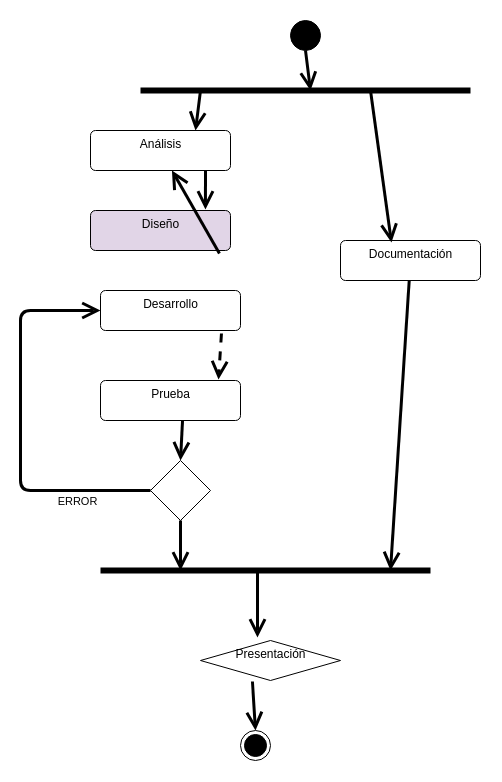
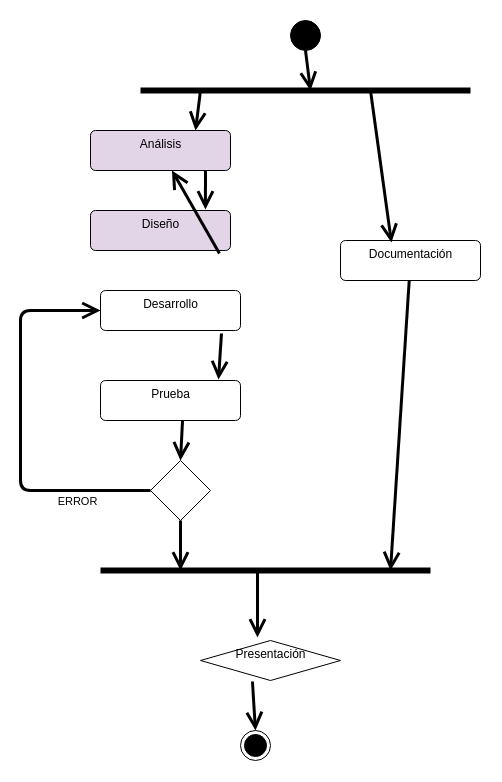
  <mxCell id="0" />
  <mxCell id="1" parent="0" />
- <mxCell id="2" value="Análisis" style="html=1;align=center;verticalAlign=top;rounded=1;absoluteArcSize=1;arcSize=10;dashed=0;" vertex="1" parent="1"><mxGeometry x="90" y="130" width="140" height="40" as="geometry" /></mxCell>
+ <mxCell id="2" value="Análisis" style="html=1;align=center;verticalAlign=top;rounded=1;absoluteArcSize=1;arcSize=10;dashed=0;fillColor=#e1d5e7;" vertex="1" parent="1"><mxGeometry x="90" y="130" width="140" height="40" as="geometry" /></mxCell>
  <mxCell id="3" value="Diseño" style="html=1;align=center;verticalAlign=top;rounded=1;absoluteArcSize=1;arcSize=10;dashed=0;fillColor=#e1d5e7;" vertex="1" parent="1"><mxGeometry x="90" y="210" width="140" height="40" as="geometry" /></mxCell>
  <mxCell id="4" value="Desarrollo" style="html=1;align=center;verticalAlign=top;rounded=1;absoluteArcSize=1;arcSize=10;dashed=0;" vertex="1" parent="1"><mxGeometry x="100" y="290" width="140" height="40" as="geometry" /></mxCell>
  <mxCell id="5" value="Prueba" style="html=1;align=center;verticalAlign=top;rounded=1;absoluteArcSize=1;arcSize=10;dashed=0;" vertex="1" parent="1"><mxGeometry x="100" y="380" width="140" height="40" as="geometry" /></mxCell>
  <mxCell id="6" value="" style="shape=ellipse;html=1;fillColor=#000000;fontSize=18;fontColor=#ffffff;" vertex="1" parent="1"><mxGeometry x="290" y="20" width="30" height="30" as="geometry" /></mxCell>
  <mxCell id="7" value="Documentación" style="html=1;align=center;verticalAlign=top;rounded=1;absoluteArcSize=1;arcSize=10;dashed=0;" vertex="1" parent="1"><mxGeometry x="340" y="240" width="140" height="40" as="geometry" /></mxCell>
  <mxCell id="8" value="" style="endArrow=none;html=1;strokeWidth=6;" edge="1" parent="1"><mxGeometry width="50" height="50" relative="1" as="geometry"><mxPoint x="140" y="90" as="sourcePoint" /><mxPoint x="470" y="90" as="targetPoint" /></mxGeometry></mxCell>
  <mxCell id="9" value="" style="edgeStyle=none;html=1;endArrow=open;endSize=12;strokeWidth=3;verticalAlign=bottom;exitX=0.5;exitY=1;exitDx=0;exitDy=0;" edge="1" parent="1" source="6"><mxGeometry x="0.125" y="50" width="160" relative="1" as="geometry"><mxPoint x="250" y="270" as="sourcePoint" /><mxPoint x="310" y="90" as="targetPoint" /><mxPoint as="offset" /></mxGeometry></mxCell>
  <mxCell id="10" value="" style="edgeStyle=none;html=1;endArrow=open;endSize=12;strokeWidth=3;verticalAlign=bottom;entryX=0.75;entryY=0;entryDx=0;entryDy=0;" edge="1" parent="1" target="2"><mxGeometry x="0.125" y="50" width="160" relative="1" as="geometry"><mxPoint x="200" y="90" as="sourcePoint" /><mxPoint x="320" y="100" as="targetPoint" /><mxPoint as="offset" /></mxGeometry></mxCell>
  <mxCell id="11" value="" style="edgeStyle=none;html=1;endArrow=open;endSize=12;strokeWidth=3;verticalAlign=bottom;entryX=0.364;entryY=0.05;entryDx=0;entryDy=0;entryPerimeter=0;" edge="1" parent="1" target="7"><mxGeometry x="0.125" y="50" width="160" relative="1" as="geometry"><mxPoint x="370" y="90" as="sourcePoint" /><mxPoint x="330" y="110" as="targetPoint" /><mxPoint as="offset" /></mxGeometry></mxCell>
  <mxCell id="12" value="" style="edgeStyle=none;html=1;endArrow=open;endSize=12;strokeWidth=3;verticalAlign=bottom;entryX=0.821;entryY=-0.025;entryDx=0;entryDy=0;entryPerimeter=0;" edge="1" parent="1" target="3"><mxGeometry x="0.125" y="50" width="160" relative="1" as="geometry"><mxPoint x="205" y="170" as="sourcePoint" /><mxPoint x="205" y="140" as="targetPoint" /><mxPoint as="offset" /></mxGeometry></mxCell>
  <mxCell id="13" value="ERROR" style="edgeStyle=orthogonalEdgeStyle;html=1;endArrow=open;endSize=12;strokeWidth=3;verticalAlign=bottom;exitX=0;exitY=0.5;exitDx=0;exitDy=0;entryX=0;entryY=0.5;entryDx=0;entryDy=0;" edge="1" parent="1" source="16" target="4"><mxGeometry x="-0.625" y="20" width="160" relative="1" as="geometry"><mxPoint x="380" y="460" as="sourcePoint" /><mxPoint x="540" y="460" as="targetPoint" /><Array as="points"><mxPoint x="20" y="490" /><mxPoint x="20" y="310" /></Array><mxPoint as="offset" /></mxGeometry></mxCell>
  <mxCell id="14" value="" style="edgeStyle=none;html=1;endArrow=open;endSize=12;strokeWidth=3;verticalAlign=bottom;exitX=0.921;exitY=1.075;exitDx=0;exitDy=0;exitPerimeter=0;" edge="1" parent="1" source="3" target="2"><mxGeometry x="0.125" y="50" width="160" relative="1" as="geometry"><mxPoint x="215" y="180" as="sourcePoint" /><mxPoint x="214.94" y="219" as="targetPoint" /><mxPoint as="offset" /></mxGeometry></mxCell>
- <mxCell id="15" value="" style="edgeStyle=none;html=1;endArrow=open;endSize=12;strokeWidth=3;verticalAlign=bottom;entryX=0.843;entryY=-0.025;entryDx=0;entryDy=0;entryPerimeter=0;exitX=0.864;exitY=1.075;exitDx=0;exitDy=0;exitPerimeter=0;dashed=1;" edge="1" parent="1" source="4" target="5"><mxGeometry x="0.125" y="50" width="160" relative="1" as="geometry"><mxPoint x="228.94" y="263" as="sourcePoint" /><mxPoint x="224.94" y="298" as="targetPoint" /><mxPoint as="offset" /></mxGeometry></mxCell>
+ <mxCell id="15" value="" style="edgeStyle=none;html=1;endArrow=open;endSize=12;strokeWidth=3;verticalAlign=bottom;entryX=0.843;entryY=-0.025;entryDx=0;entryDy=0;entryPerimeter=0;exitX=0.864;exitY=1.075;exitDx=0;exitDy=0;exitPerimeter=0;" edge="1" parent="1" source="4" target="5"><mxGeometry x="0.125" y="50" width="160" relative="1" as="geometry"><mxPoint x="228.94" y="263" as="sourcePoint" /><mxPoint x="224.94" y="298" as="targetPoint" /><mxPoint as="offset" /></mxGeometry></mxCell>
  <mxCell id="16" value="" style="rhombus;whiteSpace=wrap;html=1;" vertex="1" parent="1"><mxGeometry x="150" y="460" width="60" height="60" as="geometry" /></mxCell>
  <mxCell id="17" value="" style="edgeStyle=none;html=1;endArrow=open;endSize=12;strokeWidth=3;verticalAlign=bottom;entryX=0.5;entryY=0;entryDx=0;entryDy=0;exitX=0.586;exitY=1;exitDx=0;exitDy=0;exitPerimeter=0;" edge="1" parent="1" source="5" target="16"><mxGeometry x="0.125" y="50" width="160" relative="1" as="geometry"><mxPoint x="230.96" y="343" as="sourcePoint" /><mxPoint x="228.02" y="389" as="targetPoint" /><mxPoint as="offset" /></mxGeometry></mxCell>
  <mxCell id="18" value="Presentación" style="rhombus;html=1;align=center;verticalAlign=top;absoluteArcSize=1;arcSize=10;dashed=0;" vertex="1" parent="1"><mxGeometry x="200" y="640" width="140" height="40" as="geometry" /></mxCell>
  <mxCell id="19" value="" style="edgeStyle=none;html=1;endArrow=open;endSize=12;strokeWidth=3;verticalAlign=bottom;exitX=0.5;exitY=1;exitDx=0;exitDy=0;" edge="1" parent="1" source="16"><mxGeometry x="0.125" y="50" width="160" relative="1" as="geometry"><mxPoint x="230.96" y="343" as="sourcePoint" /><mxPoint x="180" y="570" as="targetPoint" /><mxPoint as="offset" /></mxGeometry></mxCell>
  <mxCell id="20" value="" style="endArrow=none;html=1;strokeWidth=6;" edge="1" parent="1"><mxGeometry width="50" height="50" relative="1" as="geometry"><mxPoint x="100" y="570" as="sourcePoint" /><mxPoint x="430" y="570" as="targetPoint" /></mxGeometry></mxCell>
  <mxCell id="21" value="" style="edgeStyle=none;html=1;endArrow=open;endSize=12;strokeWidth=3;verticalAlign=bottom;" edge="1" parent="1" source="7"><mxGeometry x="0.125" y="50" width="160" relative="1" as="geometry"><mxPoint x="230.96" y="343" as="sourcePoint" /><mxPoint x="390" y="570" as="targetPoint" /><mxPoint as="offset" /></mxGeometry></mxCell>
  <mxCell id="22" value="" style="edgeStyle=none;html=1;endArrow=open;endSize=12;strokeWidth=3;verticalAlign=bottom;entryX=0.407;entryY=-0.075;entryDx=0;entryDy=0;entryPerimeter=0;" edge="1" parent="1" target="18"><mxGeometry x="0.125" y="50" width="160" relative="1" as="geometry"><mxPoint x="257" y="570" as="sourcePoint" /><mxPoint x="190" y="580" as="targetPoint" /><mxPoint as="offset" /></mxGeometry></mxCell>
  <mxCell id="23" value="" style="ellipse;html=1;shape=endState;fillColor=#000000;strokeColor=#000000;" vertex="1" parent="1"><mxGeometry x="240" y="730" width="30" height="30" as="geometry" /></mxCell>
  <mxCell id="24" value="" style="edgeStyle=none;html=1;endArrow=open;endSize=12;strokeWidth=3;verticalAlign=bottom;entryX=0.5;entryY=0;entryDx=0;entryDy=0;exitX=0.371;exitY=1.025;exitDx=0;exitDy=0;exitPerimeter=0;" edge="1" parent="1" source="18" target="23"><mxGeometry x="0.125" y="50" width="160" relative="1" as="geometry"><mxPoint x="267" y="580" as="sourcePoint" /><mxPoint x="266.98" y="647" as="targetPoint" /><mxPoint as="offset" /></mxGeometry></mxCell>
